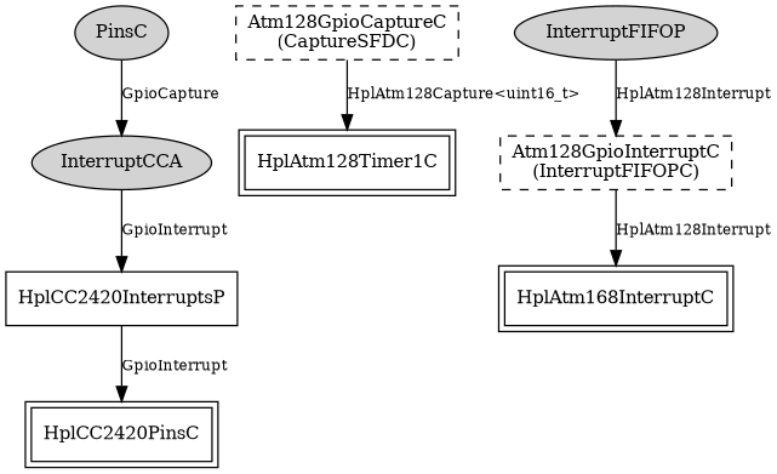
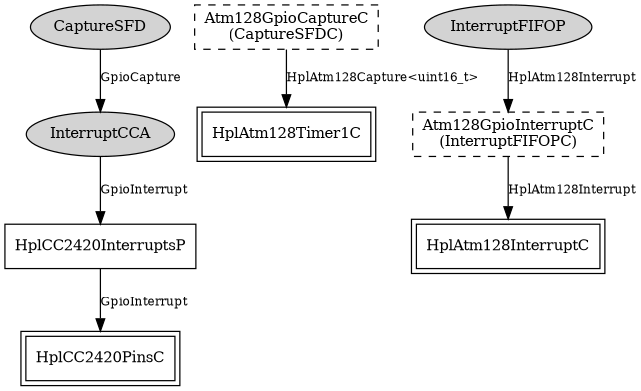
  digraph {
    node [fontsize=12 shape=box]
    edge [fontsize=10]
-   n1 [label=PinsC shape=ellipse style=filled]
+   n1 [label=CaptureSFD shape=ellipse style=filled]
    n2 [label=InterruptCCA shape=ellipse style=filled]
    n3 [label="Atm128GpioCaptureC\n(CaptureSFDC)" style=dashed]
    HplAtm128Timer1C [peripheries=2]
    HplCC2420InterruptsP
    HplCC2420PinsC [peripheries=2]
    n7 [label=InterruptFIFOP shape=ellipse style=filled]
    n8 [label="Atm128GpioInterruptC\n(InterruptFIFOPC)" style=dashed]
-   HplAtm128InterruptC [peripheries=2 label=HplAtm168InterruptC]
+   HplAtm128InterruptC [peripheries=2]
    n1 -> n2 [label=GpioCapture]
    n2 -> HplCC2420InterruptsP [label=GpioInterrupt]
    n3 -> HplAtm128Timer1C [label="HplAtm128Capture<uint16_t>"]
    HplCC2420InterruptsP -> HplCC2420PinsC [label=GpioInterrupt]
    n7 -> n8 [label=HplAtm128Interrupt]
    n8 -> HplAtm128InterruptC [label=HplAtm128Interrupt]
  }
